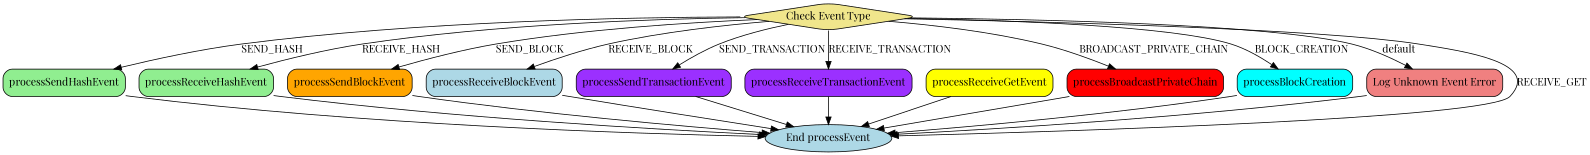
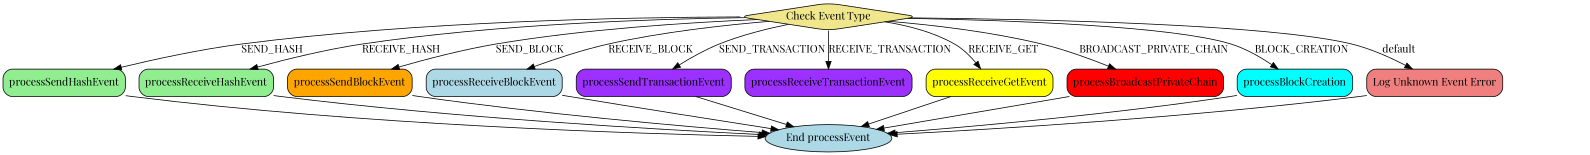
  digraph {
    fontname="Playfair Display"
    rankdir=TB
    node [fillcolor=lightgreen fontname="Playfair Display" shape=box style="filled,rounded"]
    edge [fontname="Playfair Display"]
    n1 [fillcolor=khaki label="Check Event Type" shape=diamond]
    n2 [label=processSendHashEvent]
    n3 [label=processReceiveHashEvent]
    n4 [fillcolor=orange label=processSendBlockEvent]
    n5 [fillcolor=lightblue label=processReceiveBlockEvent]
    n6 [fillcolor=purple1 label=processSendTransactionEvent]
    n7 [fillcolor=purple1 label=processReceiveTransactionEvent]
    n8 [fillcolor=yellow label=processReceiveGetEvent]
    n9 [fillcolor=red label=processBroadcastPrivateChain]
    n10 [fillcolor=cyan label=processBlockCreation]
    n11 [fillcolor=lightcoral label="Log Unknown Event Error"]
    n12 [fillcolor=lightblue label="End processEvent" shape=ellipse]
    n1 -> n2 [label=SEND_HASH]
    n1 -> n3 [label=RECEIVE_HASH]
    n1 -> n4 [label=SEND_BLOCK]
    n1 -> n5 [label=RECEIVE_BLOCK]
    n1 -> n6 [label=SEND_TRANSACTION]
    n1 -> n7 [label=RECEIVE_TRANSACTION]
-   n1 -> n12 [label=RECEIVE_GET]
+   n1 -> n8 [label=RECEIVE_GET]
    n1 -> n9 [label=BROADCAST_PRIVATE_CHAIN]
    n1 -> n10 [label=BLOCK_CREATION]
    n1 -> n11 [label=default]
    n2 -> n12
    n3 -> n12
    n4 -> n12
    n5 -> n12
    n6 -> n12
-   n7 -> n12
    n8 -> n12
    n9 -> n12
    n10 -> n12
    n11 -> n12
  }
